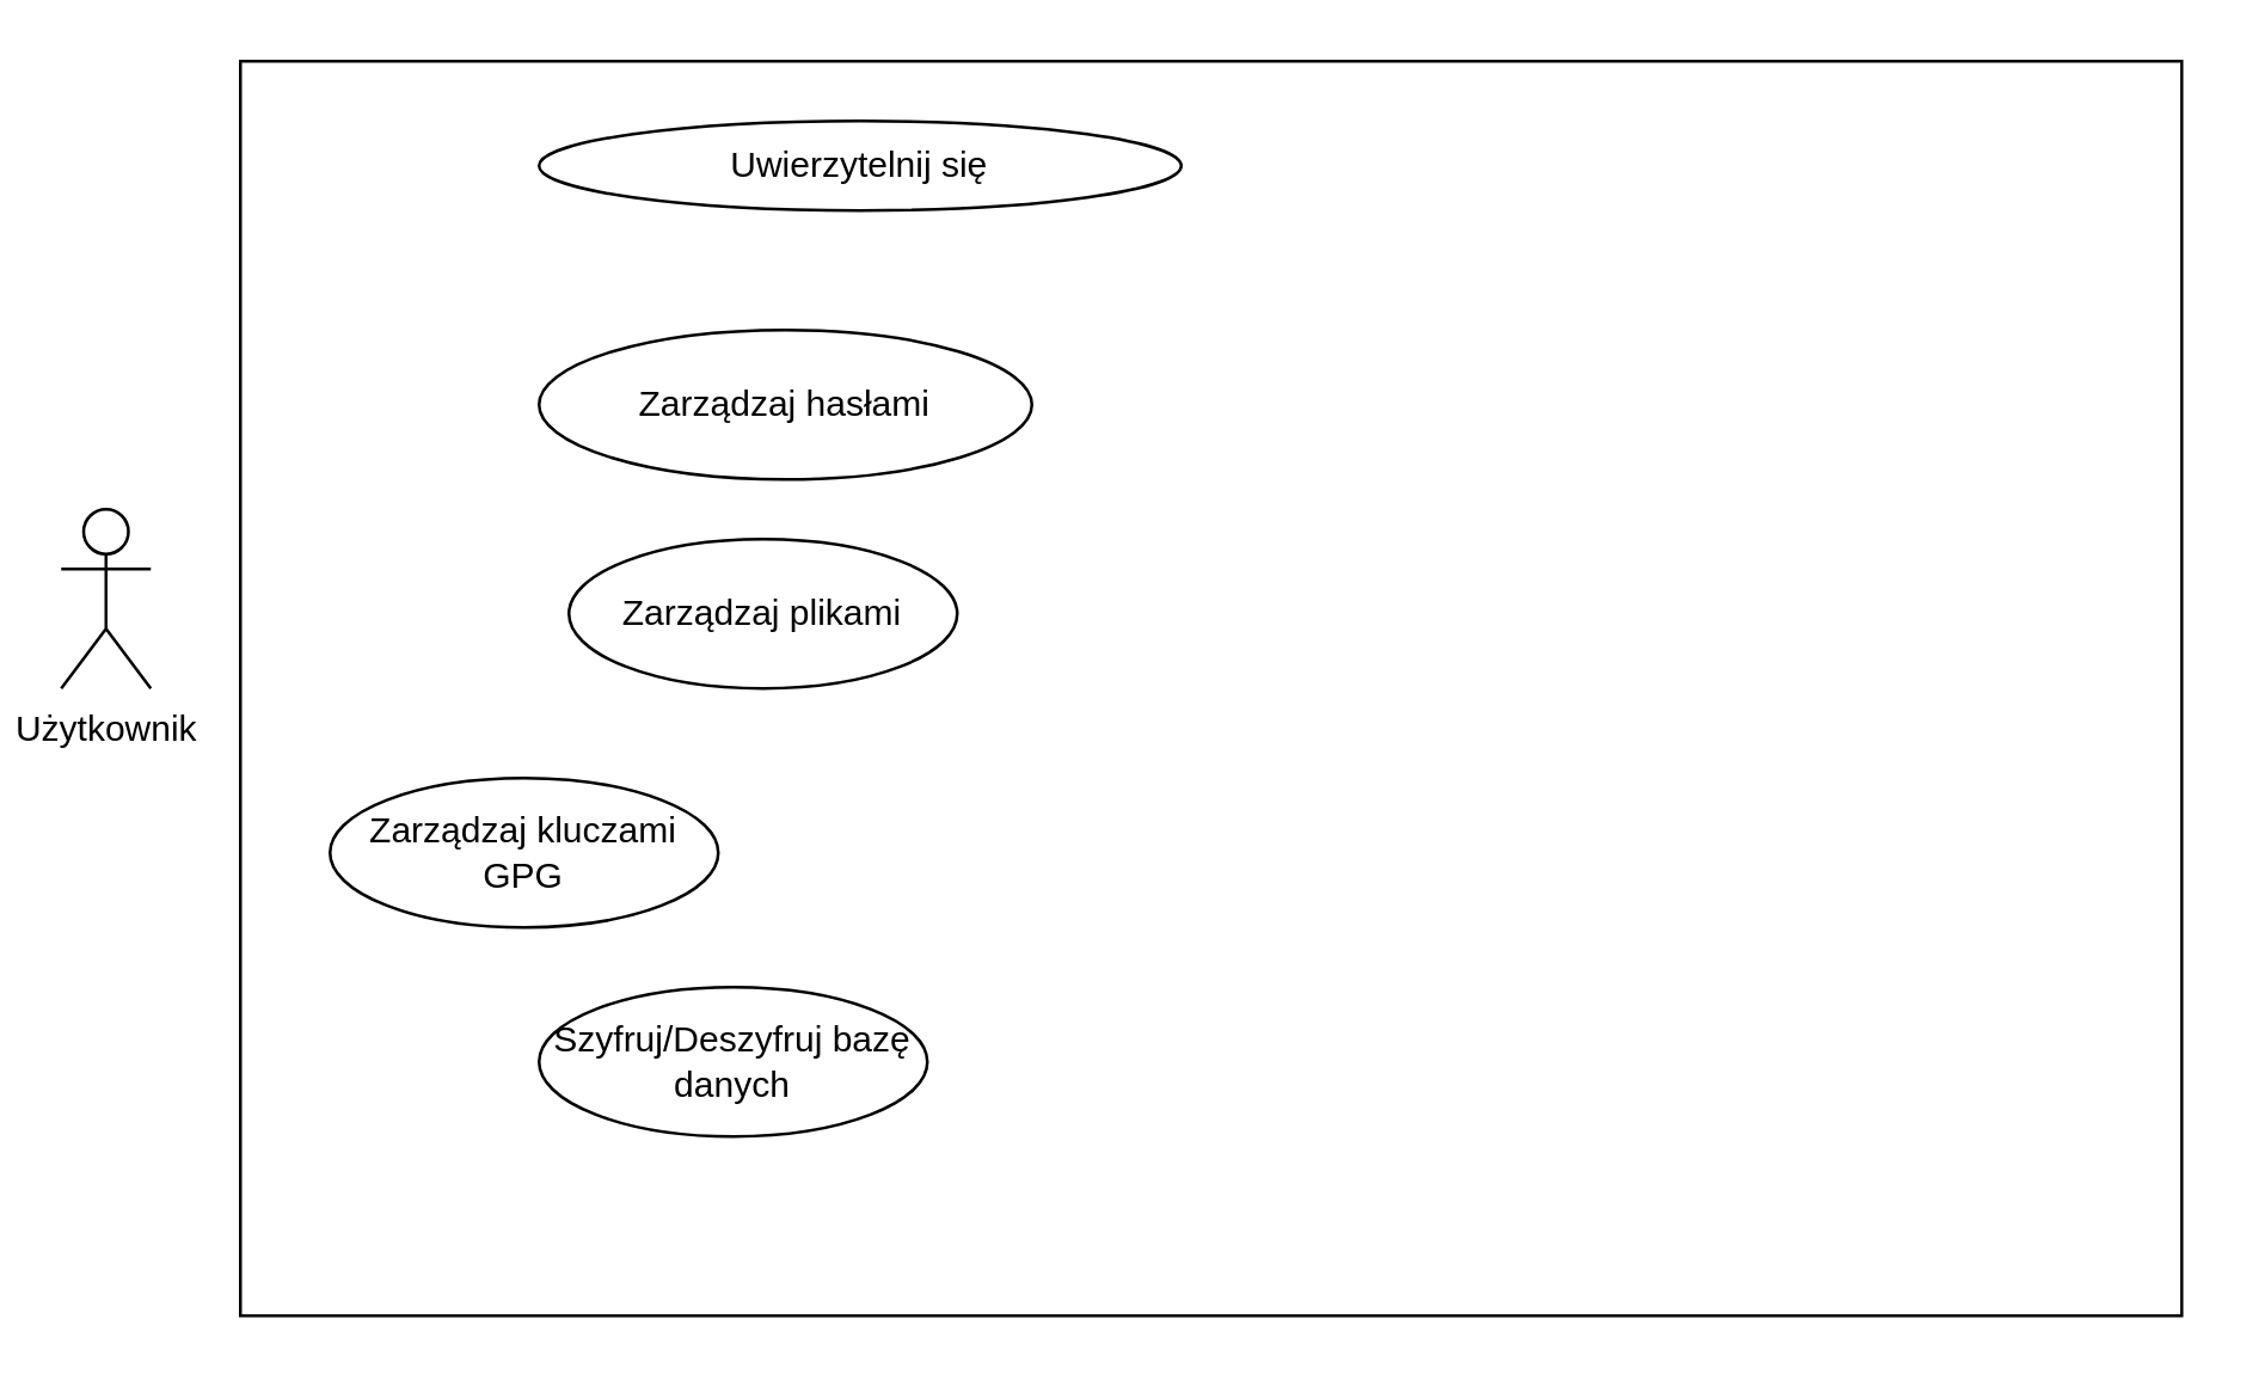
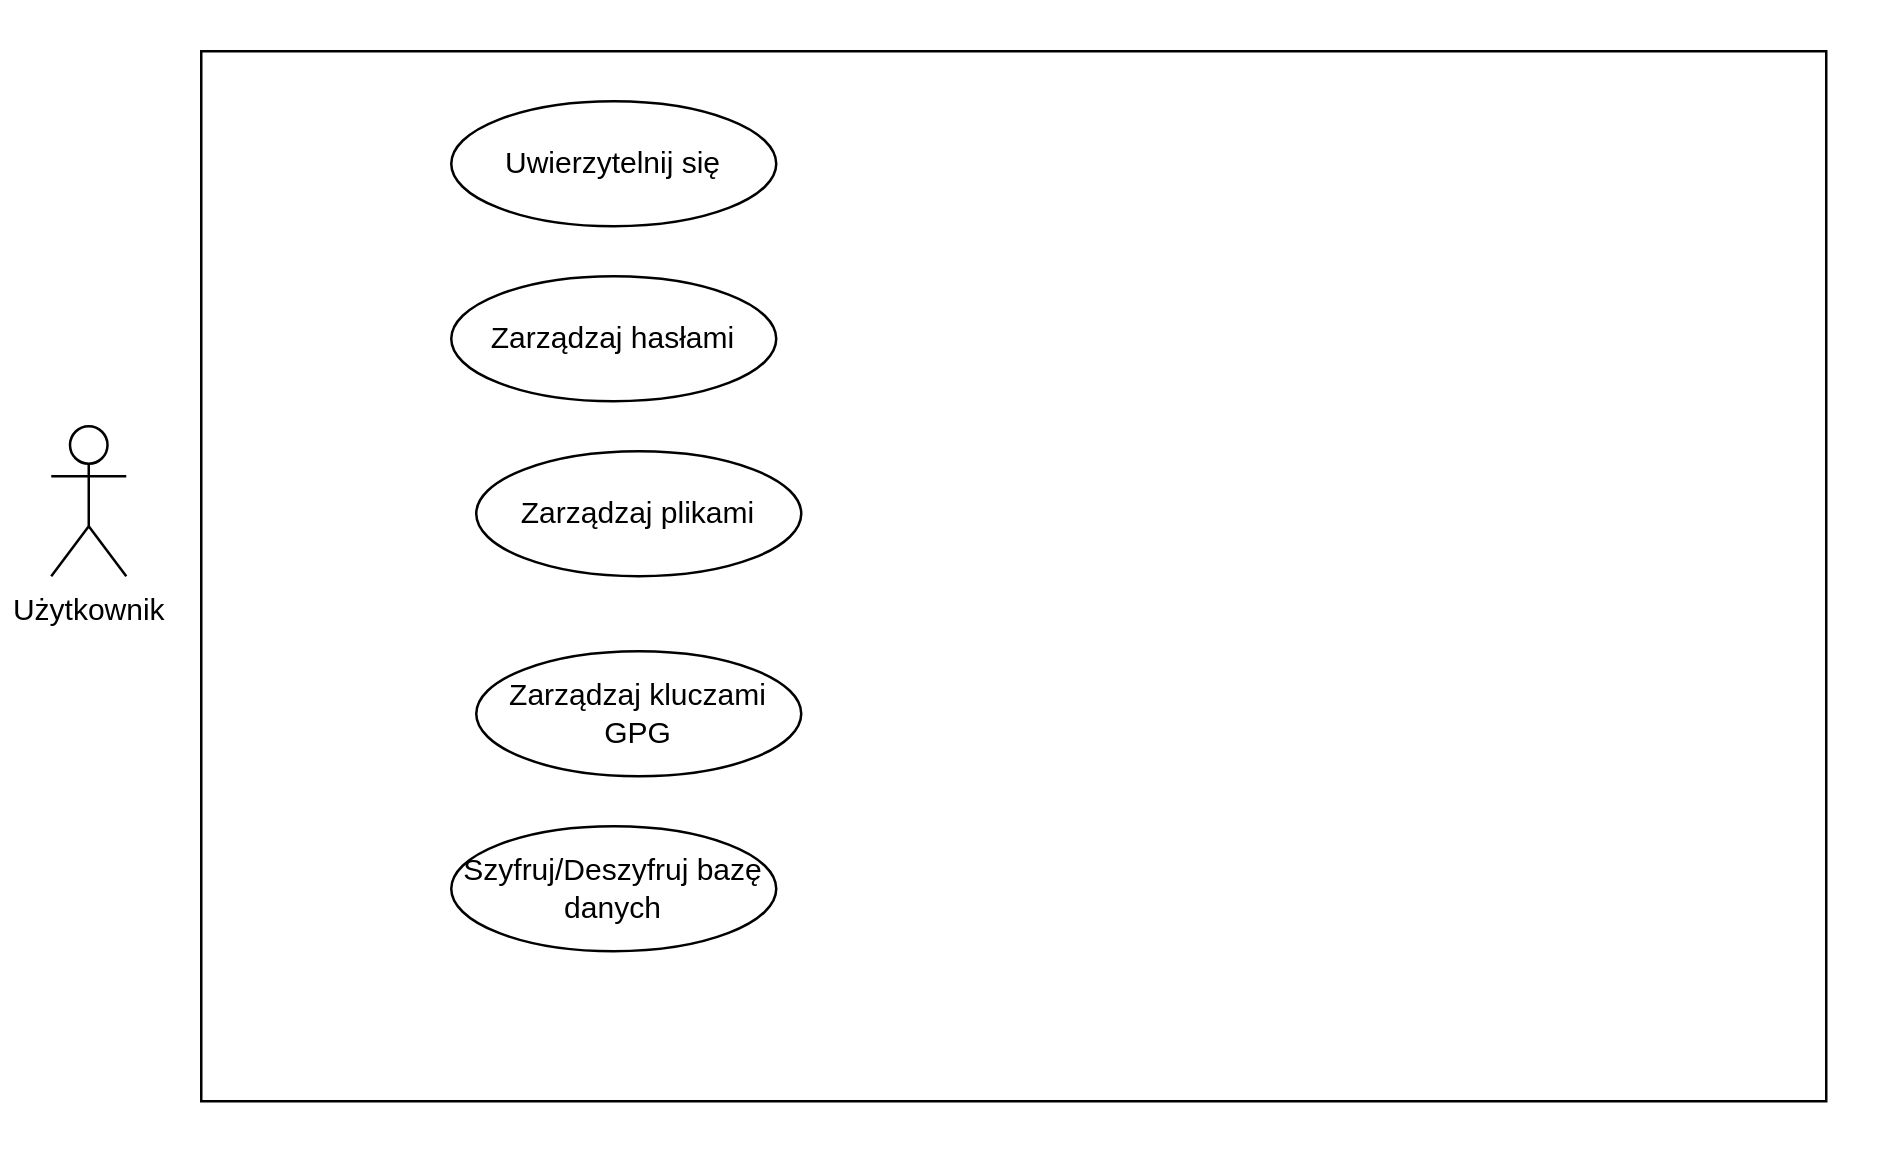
  <mxCell id="0" />
  <mxCell id="1" parent="0" />
  <mxCell id="2" value="Użytkownik" style="shape=umlActor;verticalLabelPosition=bottom;verticalAlign=top;html=1;outlineConnect=0;" parent="1" vertex="1"><mxGeometry x="20" y="170" width="30" height="60" as="geometry" /></mxCell>
  <mxCell id="3" value="" style="rounded=0;whiteSpace=wrap;html=1;" vertex="1" parent="1"><mxGeometry x="80" y="20" width="650" height="420" as="geometry" /></mxCell>
- <mxCell id="4" value="Zarządzaj hasłami" style="ellipse;whiteSpace=wrap;html=1;" vertex="1" parent="1"><mxGeometry x="180" y="110" width="165" height="50" as="geometry" /></mxCell>
- <mxCell id="5" value="Uwierzytelnij się" style="ellipse;whiteSpace=wrap;html=1;" vertex="1" parent="1"><mxGeometry x="180" y="40" width="215" height="30" as="geometry" /></mxCell>
+ <mxCell id="4" value="Zarządzaj hasłami" style="ellipse;whiteSpace=wrap;html=1;" vertex="1" parent="1"><mxGeometry x="180" y="110" width="130" height="50" as="geometry" /></mxCell>
+ <mxCell id="5" value="Uwierzytelnij się" style="ellipse;whiteSpace=wrap;html=1;" vertex="1" parent="1"><mxGeometry x="180" y="40" width="130" height="50" as="geometry" /></mxCell>
  <mxCell id="6" value="Zarządzaj plikami&lt;span style=&quot;color: rgba(0, 0, 0, 0); font-family: monospace; font-size: 0px; text-align: start; text-wrap-mode: nowrap;&quot;&gt;%3CmxGraphModel%3E%3Croot%3E%3CmxCell%20id%3D%220%22%2F%3E%3CmxCell%20id%3D%221%22%20parent%3D%220%22%2F%3E%3CmxCell%20id%3D%222%22%20value%3D%22Zarz%C4%85dzaj%20has%C5%82ami%22%20style%3D%22ellipse%3BwhiteSpace%3Dwrap%3Bhtml%3D1%3B%22%20vertex%3D%221%22%20parent%3D%221%22%3E%3CmxGeometry%20x%3D%22230%22%20y%3D%22320%22%20width%3D%22130%22%20height%3D%2250%22%20as%3D%22geometry%22%2F%3E%3C%2FmxCell%3E%3C%2Froot%3E%3C%2FmxGraphModel%3E&lt;/span&gt;" style="ellipse;whiteSpace=wrap;html=1;" vertex="1" parent="1"><mxGeometry x="190" y="180" width="130" height="50" as="geometry" /></mxCell>
- <mxCell id="7" value="Zarządzaj kluczami GPG" style="ellipse;whiteSpace=wrap;html=1;" vertex="1" parent="1"><mxGeometry x="110" y="260" width="130" height="50" as="geometry" /></mxCell>
+ <mxCell id="7" value="Zarządzaj kluczami GPG" style="ellipse;whiteSpace=wrap;html=1;" vertex="1" parent="1"><mxGeometry x="190" y="260" width="130" height="50" as="geometry" /></mxCell>
  <mxCell id="8" value="Szyfruj/Deszyfruj bazę danych" style="ellipse;whiteSpace=wrap;html=1;" vertex="1" parent="1"><mxGeometry x="180" y="330" width="130" height="50" as="geometry" /></mxCell>
